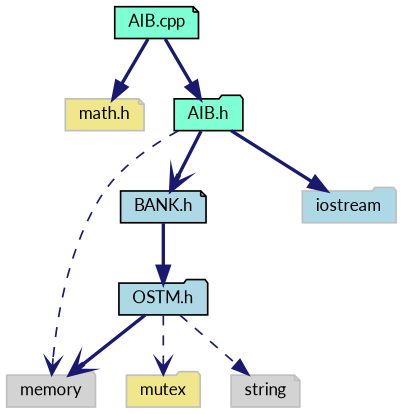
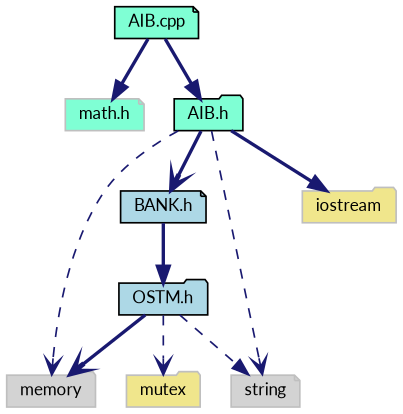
  digraph {
    fontname=Lato
    node [color=grey75 fillcolor=lightblue fontname=Lato fontsize=10 shape=folder style=filled]
    edge [arrowhead=normal color=midnightblue fontname=Lato fontsize=10 labelfontname=Helvetica labelfontsize=10 style=bold]
    n1 [color=black fillcolor=aquamarine fontcolor=black height=0.2 label="AIB.cpp" shape=note width=0.4]
-   n2 [fillcolor=khaki height=0.2 label="math.h" shape=note width=0.4]
+   n2 [fillcolor=aquamarine height=0.2 label="math.h" shape=note width=0.4]
    n3 [color=black fillcolor=aquamarine height=0.2 label="AIB.h" width=0.4]
    n4 [color=black height=0.2 label="BANK.h" shape=note width=0.4]
    n5 [fillcolor=lightgrey height=0.2 label=memory width=0.4]
    n6 [fillcolor=lightgrey height=0.2 label=string shape=note width=0.4]
-   n7 [height=0.2 label=iostream width=0.4]
+   n7 [fillcolor=khaki height=0.2 label=iostream width=0.4]
    n8 [color=black height=0.2 label="OSTM.h" width=0.4]
    n9 [fillcolor=khaki height=0.2 label=mutex width=0.4]
    n1 -> n2
    n1 -> n3
    n3 -> n4 [arrowhead=vee]
    n3 -> n5 [arrowhead=vee style=dashed]
+   n3 -> n6 [arrowhead=vee style=dashed]
    n3 -> n7
    n4 -> n8
    n8 -> n5 [arrowhead=vee]
    n8 -> n6 [style=dashed]
    n8 -> n9 [arrowhead=vee style=dashed]
  }
